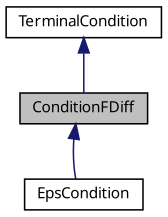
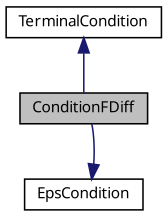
  digraph {
    fontname="Noto Sans"
    node [color=black fillcolor=white fontname="Noto Sans" fontsize=10 shape=record style=filled]
    edge [color=midnightblue dir=back fontname="Noto Sans" fontsize=10 labelfontname=Helvetica labelfontsize=10 style=solid]
    n1 [fillcolor=grey75 fontcolor=black height=0.2 label=ConditionFDiff width=0.4]
    n2 [height=0.2 label=EpsCondition width=0.4]
    n3 [height=0.2 label=TerminalCondition width=0.4]
-   n1 -> n2
+   n2 -> n1
    n3 -> n1
  }
